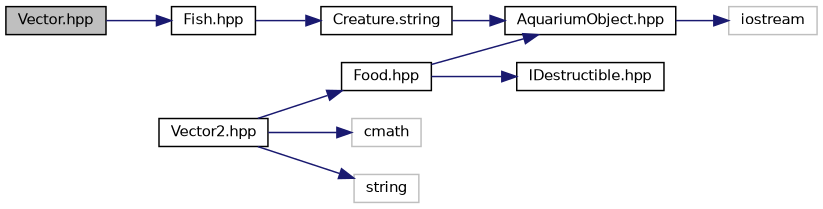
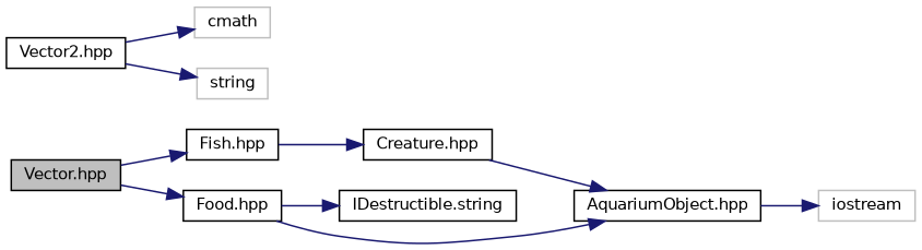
  digraph {
    rankdir=LR
    node [color=black fillcolor=white fontname=Helvetica fontsize=10 shape=record style=filled]
    edge [color=midnightblue fontname=Helvetica fontsize=10 labelfontname=Helvetica labelfontsize=10 style=solid]
    n1 [fillcolor=grey75 fontcolor=black height=0.2 label="Vector.hpp" width=0.4]
    n2 [height=0.2 label="Fish.hpp" width=0.4]
    n3 [height=0.2 label="Food.hpp" width=0.4]
-   n4 [height=0.2 label="Creature.string" width=0.4]
-   n5 [height=0.2 label="IDestructible.hpp" width=0.4]
+   n4 [height=0.2 label="Creature.hpp" width=0.4]
+   n5 [height=0.2 label="IDestructible.string" width=0.4]
    n6 [height=0.2 label="AquariumObject.hpp" width=0.4]
    n7 [color=grey75 height=0.2 label=iostream width=0.4]
    n8 [height=0.2 label="Vector2.hpp" width=0.4]
    n9 [color=grey75 height=0.2 label=cmath width=0.4]
    n10 [color=grey75 height=0.2 label=string width=0.4]
    n1 -> n2
-   n8 -> n3
+   n1 -> n3
    n2 -> n4
    n3 -> n5
    n3 -> n6
    n4 -> n6
    n6 -> n7
    n8 -> n9
    n8 -> n10
  }
